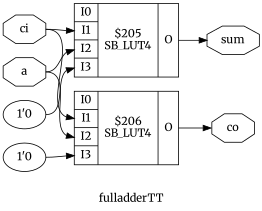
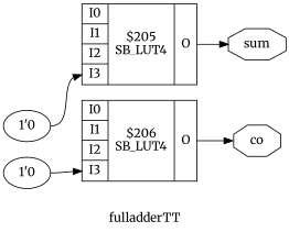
  digraph {
    fontname=Merriweather
    label=fulladderTT
    rankdir=LR
    remincross=true
    node [fontname=Merriweather shape=octagon]
    edge [color=black fontname=Merriweather headport="p9:w" tailport=e]
-   n1 [color=black fontcolor=black label=a]
    n2 [label="{{<p7> I0|<p8> I1|<p9> I2|<p10> I3}|$205\nSB_LUT4|{<p11> O}}" shape=record]
    n3 [label="{{<p7> I0|<p8> I1|<p9> I2|<p10> I3}|$206\nSB_LUT4|{<p11> O}}" shape=record]
    n4 [color=black fontcolor=black label=sum]
    n5 [color=black fontcolor=black label=co]
-   n6 [color=black fontcolor=black label=ci]
    n7 [label="1'0" shape=""]
    n8 [label="1'0" shape=""]
-   n1 -> n2
-   n1 -> n3
    n2 -> n4 [headport=w tailport="p11:e"]
    n3 -> n5 [headport=w tailport="p11:e"]
-   n6 -> n2 [headport="p8:w"]
-   n6 -> n3 [headport="p8:w"]
    n7 -> n2 [headport="p10:w"]
    n8 -> n3 [headport="p10:w"]
  }
